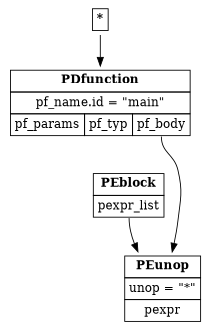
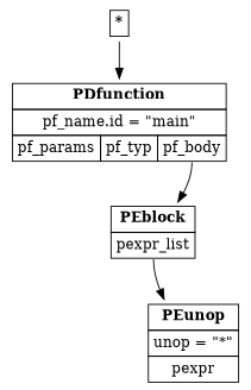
  digraph {
    node [shape=plaintext]
    n1 [label=<<table border='0' cellborder='1' cellspacing='0' cellpadding='4'><tr ><td colspan = '1'><b >*</b></td></tr></table>>]
    n2 [label=<<table border='0' cellborder='1' cellspacing='0' cellpadding='4'><tr ><td colspan = '3'><b >PDfunction</b></td></tr><tr ><td colspan = '3'>pf_name.id = "main"</td></tr><tr ><td port='pf_params'>pf_params</td><td port='pf_typ'>pf_typ</td><td port='pf_body'>pf_body</td></tr></table>>]
    n3 [label=<<table border='0' cellborder='1' cellspacing='0' cellpadding='4'><tr ><td colspan = '1'><b >PEblock</b></td></tr><tr ><td port='pexpr_list'>pexpr_list</td></tr></table>>]
    n4 [label=<<table border='0' cellborder='1' cellspacing='0' cellpadding='4'><tr ><td colspan = '1'><b >PEunop</b></td></tr><tr ><td colspan = '1'>unop = "*"</td></tr><tr ><td port='pexpr'>pexpr</td></tr></table>>]
    n1 -> n2
-   n2 -> n4 [tailport=pf_body]
+   n2 -> n3 [tailport=pf_body]
    n3 -> n4 [tailport=pexpr_list]
  }
